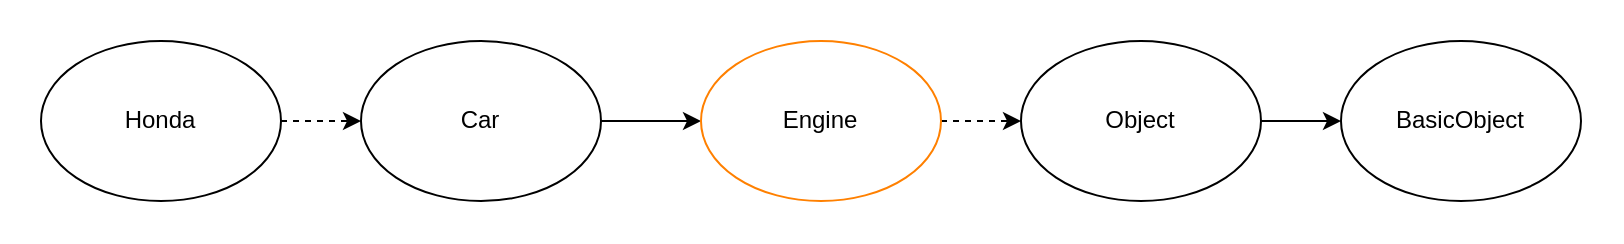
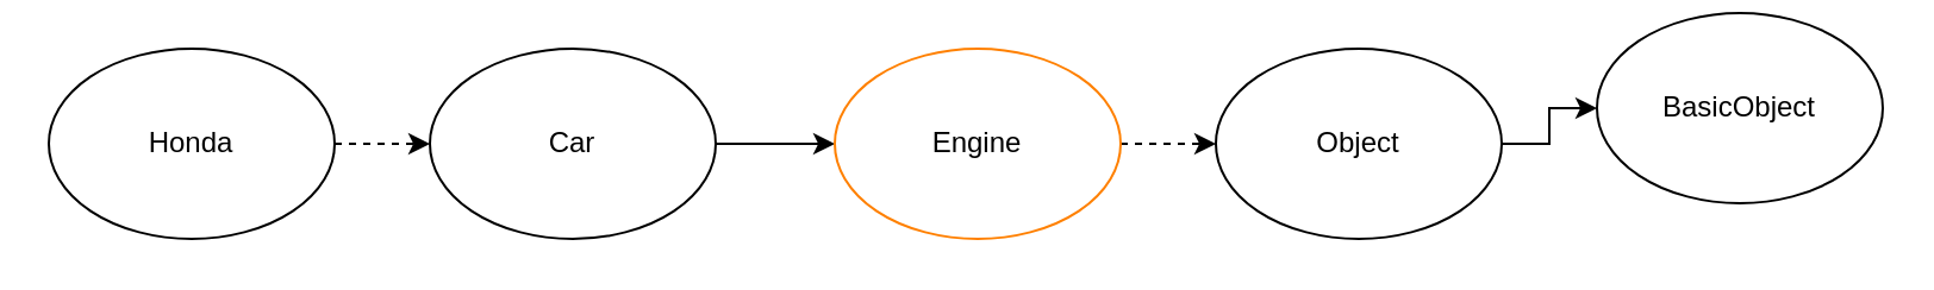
  <mxCell id="0" />
  <mxCell id="1" parent="0" />
  <mxCell id="2" value="" style="edgeStyle=orthogonalEdgeStyle;rounded=0;orthogonalLoop=1;jettySize=auto;html=1;dashed=1;" parent="1" source="3" target="5" edge="1"><mxGeometry relative="1" as="geometry" /></mxCell>
  <mxCell id="3" value="Honda" style="ellipse;whiteSpace=wrap;html=1;" parent="1" vertex="1"><mxGeometry x="20" y="20" width="120" height="80" as="geometry" /></mxCell>
  <mxCell id="4" value="" style="edgeStyle=orthogonalEdgeStyle;rounded=0;orthogonalLoop=1;jettySize=auto;html=1;" edge="1" parent="1" source="5" target="10"><mxGeometry relative="1" as="geometry" /></mxCell>
  <mxCell id="5" value="Car" style="ellipse;whiteSpace=wrap;html=1;" parent="1" vertex="1"><mxGeometry x="180" y="20" width="120" height="80" as="geometry" /></mxCell>
  <mxCell id="6" value="" style="edgeStyle=orthogonalEdgeStyle;rounded=0;orthogonalLoop=1;jettySize=auto;html=1;" parent="1" source="7" target="8" edge="1"><mxGeometry relative="1" as="geometry" /></mxCell>
  <mxCell id="7" value="Object" style="ellipse;whiteSpace=wrap;html=1;" parent="1" vertex="1"><mxGeometry x="510" y="20" width="120" height="80" as="geometry" /></mxCell>
- <mxCell id="8" value="BasicObject" style="ellipse;whiteSpace=wrap;html=1;" parent="1" vertex="1"><mxGeometry x="670" y="20" width="120" height="80" as="geometry" /></mxCell>
+ <mxCell id="8" value="BasicObject" style="ellipse;whiteSpace=wrap;html=1;" parent="1" vertex="1"><mxGeometry x="670" y="5" width="120" height="80" as="geometry" /></mxCell>
  <mxCell id="9" style="edgeStyle=orthogonalEdgeStyle;rounded=0;orthogonalLoop=1;jettySize=auto;html=1;dashed=1;" edge="1" parent="1" source="10" target="7"><mxGeometry relative="1" as="geometry" /></mxCell>
  <mxCell id="10" value="Engine" style="ellipse;whiteSpace=wrap;html=1;strokeColor=#FF8000;" vertex="1" parent="1"><mxGeometry x="350" y="20" width="120" height="80" as="geometry" /></mxCell>
